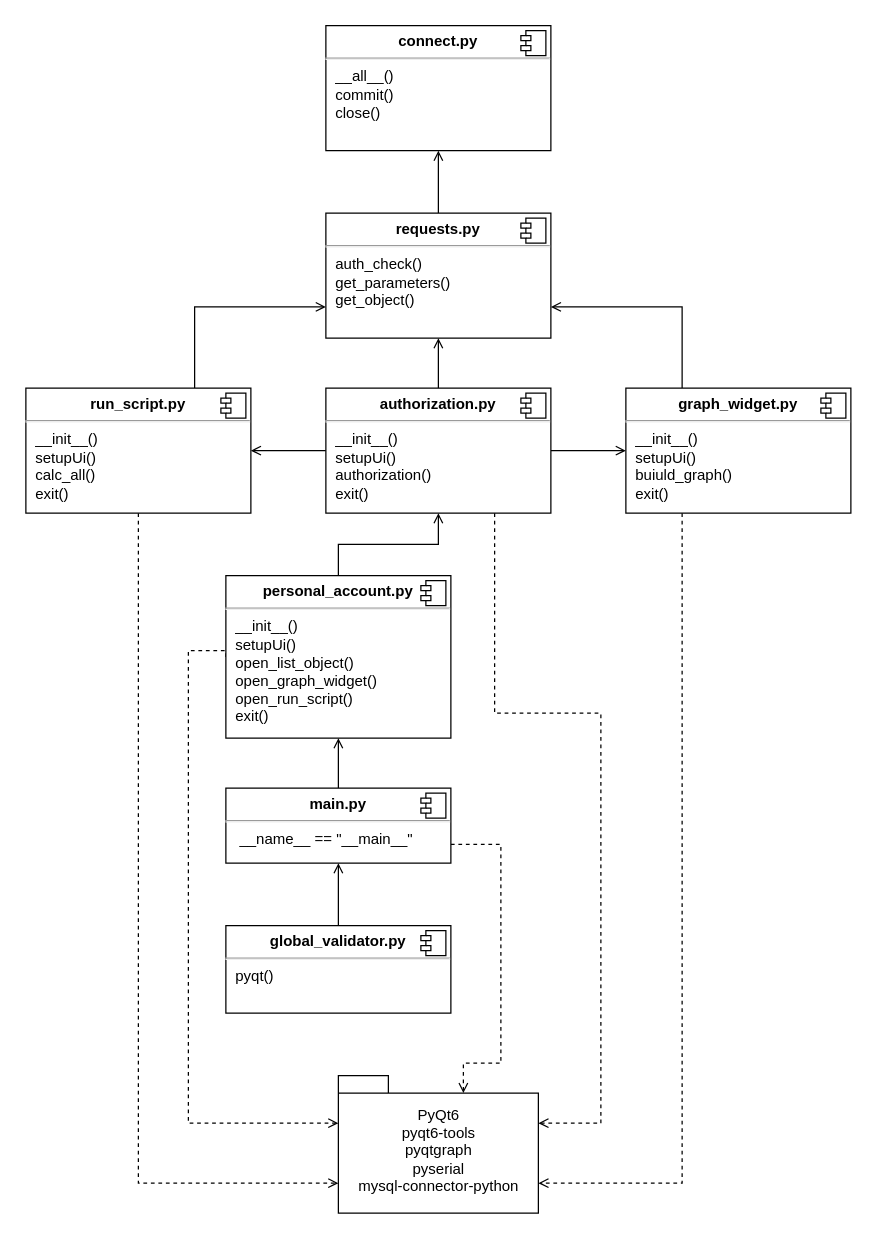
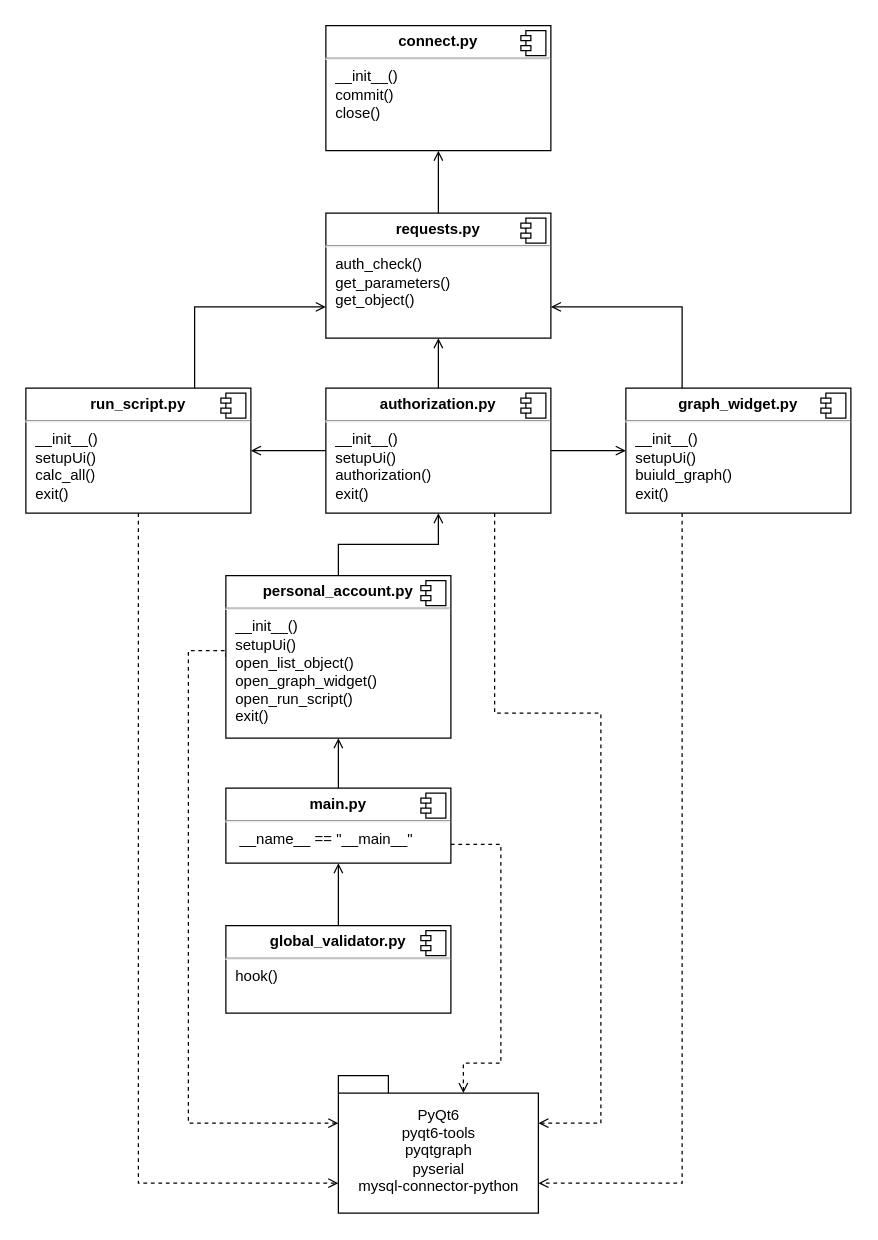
  <mxCell id="0" />
  <mxCell id="1" parent="0" />
  <mxCell id="2" style="edgeStyle=orthogonalEdgeStyle;rounded=0;orthogonalLoop=1;jettySize=auto;html=1;exitX=1;exitY=0.75;exitDx=0;exitDy=0;entryX=0;entryY=0;entryDx=100;entryDy=14;entryPerimeter=0;endArrow=open;endFill=0;dashed=1;" parent="1" source="4" target="20" edge="1"><mxGeometry relative="1" as="geometry"><Array as="points"><mxPoint x="400" y="675" /><mxPoint x="400" y="850" /><mxPoint x="370" y="850" /></Array></mxGeometry></mxCell>
  <mxCell id="3" style="edgeStyle=orthogonalEdgeStyle;rounded=0;orthogonalLoop=1;jettySize=auto;html=1;exitX=0.5;exitY=0;exitDx=0;exitDy=0;entryX=0.5;entryY=1;entryDx=0;entryDy=0;endArrow=open;endFill=0;" edge="1" parent="1" source="4" target="31"><mxGeometry relative="1" as="geometry" /></mxCell>
  <mxCell id="4" value="&lt;p style=&quot;margin:0px;margin-top:6px;text-align:center;&quot;&gt;&lt;b&gt;main.py&lt;/b&gt;&lt;/p&gt;&lt;hr&gt;&lt;p style=&quot;margin: 0px 0px 0px 8px;&quot;&gt;&amp;nbsp;__name__ == &quot;__main__&quot;&lt;br&gt;&lt;/p&gt;" style="align=left;overflow=fill;html=1;dropTarget=0;" parent="1" vertex="1"><mxGeometry x="180" y="630" width="180" height="60" as="geometry" /></mxCell>
  <mxCell id="5" value="" style="shape=component;jettyWidth=8;jettyHeight=4;" parent="4" vertex="1"><mxGeometry x="1" width="20" height="20" relative="1" as="geometry"><mxPoint x="-24" y="4" as="offset" /></mxGeometry></mxCell>
  <mxCell id="6" style="edgeStyle=orthogonalEdgeStyle;rounded=0;orthogonalLoop=1;jettySize=auto;html=1;exitX=0;exitY=0.5;exitDx=0;exitDy=0;entryX=1;entryY=0.5;entryDx=0;entryDy=0;endArrow=open;endFill=0;" parent="1" source="10" target="14" edge="1"><mxGeometry relative="1" as="geometry" /></mxCell>
  <mxCell id="7" style="edgeStyle=orthogonalEdgeStyle;rounded=0;orthogonalLoop=1;jettySize=auto;html=1;exitX=1;exitY=0.5;exitDx=0;exitDy=0;entryX=0;entryY=0.5;entryDx=0;entryDy=0;endArrow=open;endFill=0;" parent="1" source="10" target="18" edge="1"><mxGeometry relative="1" as="geometry" /></mxCell>
  <mxCell id="8" style="edgeStyle=orthogonalEdgeStyle;rounded=0;orthogonalLoop=1;jettySize=auto;html=1;exitX=0.75;exitY=1;exitDx=0;exitDy=0;dashed=1;endArrow=open;endFill=0;entryX=0;entryY=0;entryDx=160;entryDy=38;entryPerimeter=0;" parent="1" source="10" target="20" edge="1"><mxGeometry relative="1" as="geometry"><mxPoint x="490" y="720" as="targetPoint" /><Array as="points"><mxPoint x="395" y="570" /><mxPoint x="480" y="570" /><mxPoint x="480" y="898" /></Array></mxGeometry></mxCell>
  <mxCell id="9" style="edgeStyle=orthogonalEdgeStyle;rounded=0;orthogonalLoop=1;jettySize=auto;html=1;exitX=0.5;exitY=0;exitDx=0;exitDy=0;entryX=0.5;entryY=1;entryDx=0;entryDy=0;endArrow=open;endFill=0;" parent="1" source="10" target="24" edge="1"><mxGeometry relative="1" as="geometry" /></mxCell>
  <mxCell id="10" value="&lt;p style=&quot;margin:0px;margin-top:6px;text-align:center;&quot;&gt;&lt;b&gt;authorization.py&lt;/b&gt;&lt;br&gt;&lt;/p&gt;&lt;hr&gt;&lt;p style=&quot;margin:0px;margin-left:8px;&quot;&gt;__init__()&lt;/p&gt;&lt;p style=&quot;margin:0px;margin-left:8px;&quot;&gt;setupUi()&lt;/p&gt;&lt;p style=&quot;margin:0px;margin-left:8px;&quot;&gt;authorization()&lt;br&gt;&lt;/p&gt;&lt;p style=&quot;margin:0px;margin-left:8px;&quot;&gt;exit()&lt;/p&gt;&lt;p style=&quot;margin:0px;margin-left:8px;&quot;&gt;&lt;br&gt;&lt;/p&gt;" style="align=left;overflow=fill;html=1;dropTarget=0;" parent="1" vertex="1"><mxGeometry x="260" y="310" width="180" height="100" as="geometry" /></mxCell>
  <mxCell id="11" value="" style="shape=component;jettyWidth=8;jettyHeight=4;" parent="10" vertex="1"><mxGeometry x="1" width="20" height="20" relative="1" as="geometry"><mxPoint x="-24" y="4" as="offset" /></mxGeometry></mxCell>
  <mxCell id="12" style="edgeStyle=orthogonalEdgeStyle;rounded=0;orthogonalLoop=1;jettySize=auto;html=1;exitX=0.5;exitY=1;exitDx=0;exitDy=0;entryX=0;entryY=0;entryDx=0;entryDy=86;entryPerimeter=0;dashed=1;endArrow=open;endFill=0;" parent="1" source="14" target="20" edge="1"><mxGeometry relative="1" as="geometry"><Array as="points"><mxPoint x="110" y="946" /></Array></mxGeometry></mxCell>
  <mxCell id="13" style="edgeStyle=orthogonalEdgeStyle;rounded=0;orthogonalLoop=1;jettySize=auto;html=1;exitX=0.75;exitY=0;exitDx=0;exitDy=0;entryX=0;entryY=0.75;entryDx=0;entryDy=0;endArrow=open;endFill=0;" parent="1" source="14" target="24" edge="1"><mxGeometry relative="1" as="geometry" /></mxCell>
  <mxCell id="14" value="&lt;p style=&quot;margin:0px;margin-top:6px;text-align:center;&quot;&gt;&lt;b&gt;run_script.py&lt;/b&gt;&lt;br&gt;&lt;/p&gt;&lt;hr&gt;&lt;p style=&quot;border-color: var(--border-color); margin: 0px 0px 0px 8px;&quot;&gt;__init__()&lt;/p&gt;&lt;p style=&quot;border-color: var(--border-color); margin: 0px 0px 0px 8px;&quot;&gt;setupUi()&lt;/p&gt;&lt;p style=&quot;border-color: var(--border-color); margin: 0px 0px 0px 8px;&quot;&gt;calc_all()&lt;/p&gt;&lt;p style=&quot;border-color: var(--border-color); margin: 0px 0px 0px 8px;&quot;&gt;exit()&lt;/p&gt;" style="align=left;overflow=fill;html=1;dropTarget=0;" parent="1" vertex="1"><mxGeometry x="20" y="310" width="180" height="100" as="geometry" /></mxCell>
  <mxCell id="15" value="" style="shape=component;jettyWidth=8;jettyHeight=4;" parent="14" vertex="1"><mxGeometry x="1" width="20" height="20" relative="1" as="geometry"><mxPoint x="-24" y="4" as="offset" /></mxGeometry></mxCell>
  <mxCell id="16" style="edgeStyle=orthogonalEdgeStyle;rounded=0;orthogonalLoop=1;jettySize=auto;html=1;exitX=0.25;exitY=1;exitDx=0;exitDy=0;entryX=0;entryY=0;entryDx=160;entryDy=86;entryPerimeter=0;dashed=1;endArrow=open;endFill=0;" parent="1" source="18" target="20" edge="1"><mxGeometry relative="1" as="geometry" /></mxCell>
  <mxCell id="17" style="edgeStyle=orthogonalEdgeStyle;rounded=0;orthogonalLoop=1;jettySize=auto;html=1;exitX=0.25;exitY=0;exitDx=0;exitDy=0;entryX=1;entryY=0.75;entryDx=0;entryDy=0;endArrow=open;endFill=0;" parent="1" source="18" target="24" edge="1"><mxGeometry relative="1" as="geometry" /></mxCell>
  <mxCell id="18" value="&lt;p style=&quot;margin:0px;margin-top:6px;text-align:center;&quot;&gt;&lt;b&gt;graph_widget.py&lt;/b&gt;&lt;br&gt;&lt;/p&gt;&lt;hr&gt;&lt;p style=&quot;border-color: var(--border-color); margin: 0px 0px 0px 8px;&quot;&gt;__init__()&lt;/p&gt;&lt;p style=&quot;border-color: var(--border-color); margin: 0px 0px 0px 8px;&quot;&gt;setupUi()&lt;/p&gt;&lt;p style=&quot;border-color: var(--border-color); margin: 0px 0px 0px 8px;&quot;&gt;buiuld_graph()&lt;/p&gt;&lt;p style=&quot;border-color: var(--border-color); margin: 0px 0px 0px 8px;&quot;&gt;exit()&lt;/p&gt;" style="align=left;overflow=fill;html=1;dropTarget=0;" parent="1" vertex="1"><mxGeometry x="500" y="310" width="180" height="100" as="geometry" /></mxCell>
  <mxCell id="19" value="" style="shape=component;jettyWidth=8;jettyHeight=4;" parent="18" vertex="1"><mxGeometry x="1" width="20" height="20" relative="1" as="geometry"><mxPoint x="-24" y="4" as="offset" /></mxGeometry></mxCell>
  <mxCell id="20" value="&lt;span style=&quot;font-weight: normal;&quot;&gt;PyQt6&lt;br&gt;pyqt6-tools&lt;br&gt;pyqtgraph&lt;br&gt;pyserial&lt;br&gt;mysql-connector-python&lt;/span&gt;" style="shape=folder;fontStyle=1;spacingTop=10;tabWidth=40;tabHeight=14;tabPosition=left;html=1;" parent="1" vertex="1"><mxGeometry x="270" y="860" width="160" height="110" as="geometry" /></mxCell>
- <mxCell id="21" value="&lt;p style=&quot;margin:0px;margin-top:6px;text-align:center;&quot;&gt;&lt;b&gt;connect&lt;/b&gt;&lt;b style=&quot;background-color: initial;&quot;&gt;.py&lt;/b&gt;&lt;/p&gt;&lt;hr&gt;&lt;p style=&quot;border-color: var(--border-color); margin: 0px 0px 0px 8px;&quot;&gt;__all__()&lt;/p&gt;&lt;p style=&quot;border-color: var(--border-color); margin: 0px 0px 0px 8px;&quot;&gt;commit()&lt;/p&gt;&lt;p style=&quot;border-color: var(--border-color); margin: 0px 0px 0px 8px;&quot;&gt;close()&lt;/p&gt;" style="align=left;overflow=fill;html=1;dropTarget=0;" parent="1" vertex="1"><mxGeometry x="260" y="20" width="180" height="100" as="geometry" /></mxCell>
+ <mxCell id="21" value="&lt;p style=&quot;margin:0px;margin-top:6px;text-align:center;&quot;&gt;&lt;b&gt;connect&lt;/b&gt;&lt;b style=&quot;background-color: initial;&quot;&gt;.py&lt;/b&gt;&lt;/p&gt;&lt;hr&gt;&lt;p style=&quot;border-color: var(--border-color); margin: 0px 0px 0px 8px;&quot;&gt;__init__()&lt;/p&gt;&lt;p style=&quot;border-color: var(--border-color); margin: 0px 0px 0px 8px;&quot;&gt;commit()&lt;/p&gt;&lt;p style=&quot;border-color: var(--border-color); margin: 0px 0px 0px 8px;&quot;&gt;close()&lt;/p&gt;" style="align=left;overflow=fill;html=1;dropTarget=0;" parent="1" vertex="1"><mxGeometry x="260" y="20" width="180" height="100" as="geometry" /></mxCell>
  <mxCell id="22" value="" style="shape=component;jettyWidth=8;jettyHeight=4;" parent="21" vertex="1"><mxGeometry x="1" width="20" height="20" relative="1" as="geometry"><mxPoint x="-24" y="4" as="offset" /></mxGeometry></mxCell>
  <mxCell id="23" style="edgeStyle=orthogonalEdgeStyle;rounded=0;orthogonalLoop=1;jettySize=auto;html=1;exitX=0.5;exitY=0;exitDx=0;exitDy=0;entryX=0.5;entryY=1;entryDx=0;entryDy=0;endArrow=open;endFill=0;" parent="1" source="24" target="21" edge="1"><mxGeometry relative="1" as="geometry" /></mxCell>
  <mxCell id="24" value="&lt;p style=&quot;margin:0px;margin-top:6px;text-align:center;&quot;&gt;&lt;b&gt;requests&lt;/b&gt;&lt;b style=&quot;background-color: initial;&quot;&gt;.py&lt;/b&gt;&lt;/p&gt;&lt;hr&gt;&lt;p style=&quot;border-color: var(--border-color); margin: 0px 0px 0px 8px;&quot;&gt;auth_check()&lt;/p&gt;&lt;p style=&quot;border-color: var(--border-color); margin: 0px 0px 0px 8px;&quot;&gt;get_parameters()&lt;/p&gt;&lt;p style=&quot;border-color: var(--border-color); margin: 0px 0px 0px 8px;&quot;&gt;get_object()&lt;/p&gt;" style="align=left;overflow=fill;html=1;dropTarget=0;" parent="1" vertex="1"><mxGeometry x="260" y="170" width="180" height="100" as="geometry" /></mxCell>
  <mxCell id="25" value="" style="shape=component;jettyWidth=8;jettyHeight=4;" parent="24" vertex="1"><mxGeometry x="1" width="20" height="20" relative="1" as="geometry"><mxPoint x="-24" y="4" as="offset" /></mxGeometry></mxCell>
  <mxCell id="26" style="edgeStyle=orthogonalEdgeStyle;rounded=0;orthogonalLoop=1;jettySize=auto;html=1;exitX=0.5;exitY=0;exitDx=0;exitDy=0;entryX=0.5;entryY=1;entryDx=0;entryDy=0;endArrow=open;endFill=0;" parent="1" source="27" target="4" edge="1"><mxGeometry relative="1" as="geometry" /></mxCell>
- <mxCell id="27" value="&lt;p style=&quot;margin:0px;margin-top:6px;text-align:center;&quot;&gt;&lt;b&gt;global_validator&lt;/b&gt;&lt;b style=&quot;background-color: initial;&quot;&gt;.py&lt;/b&gt;&lt;/p&gt;&lt;hr&gt;&lt;p style=&quot;border-color: var(--border-color); margin: 0px 0px 0px 8px;&quot;&gt;pyqt()&lt;/p&gt;" style="align=left;overflow=fill;html=1;dropTarget=0;" parent="1" vertex="1"><mxGeometry x="180" y="740" width="180" height="70" as="geometry" /></mxCell>
+ <mxCell id="27" value="&lt;p style=&quot;margin:0px;margin-top:6px;text-align:center;&quot;&gt;&lt;b&gt;global_validator&lt;/b&gt;&lt;b style=&quot;background-color: initial;&quot;&gt;.py&lt;/b&gt;&lt;/p&gt;&lt;hr&gt;&lt;p style=&quot;border-color: var(--border-color); margin: 0px 0px 0px 8px;&quot;&gt;hook()&lt;/p&gt;" style="align=left;overflow=fill;html=1;dropTarget=0;" parent="1" vertex="1"><mxGeometry x="180" y="740" width="180" height="70" as="geometry" /></mxCell>
  <mxCell id="28" value="" style="shape=component;jettyWidth=8;jettyHeight=4;" parent="27" vertex="1"><mxGeometry x="1" width="20" height="20" relative="1" as="geometry"><mxPoint x="-24" y="4" as="offset" /></mxGeometry></mxCell>
  <mxCell id="29" style="edgeStyle=orthogonalEdgeStyle;rounded=0;orthogonalLoop=1;jettySize=auto;html=1;exitX=0.5;exitY=0;exitDx=0;exitDy=0;entryX=0.5;entryY=1;entryDx=0;entryDy=0;endArrow=open;endFill=0;" edge="1" parent="1" source="31" target="10"><mxGeometry relative="1" as="geometry" /></mxCell>
  <mxCell id="30" style="edgeStyle=orthogonalEdgeStyle;rounded=0;orthogonalLoop=1;jettySize=auto;html=1;exitX=0;exitY=0.5;exitDx=0;exitDy=0;entryX=0;entryY=0;entryDx=0;entryDy=38;entryPerimeter=0;endArrow=open;endFill=0;dashed=1;" edge="1" parent="1" source="31" target="20"><mxGeometry relative="1" as="geometry"><Array as="points"><mxPoint x="150" y="520" /><mxPoint x="150" y="898" /></Array></mxGeometry></mxCell>
  <mxCell id="31" value="&lt;p style=&quot;margin:0px;margin-top:6px;text-align:center;&quot;&gt;&lt;b&gt;personal_account&lt;/b&gt;&lt;b style=&quot;background-color: initial;&quot;&gt;.py&lt;/b&gt;&lt;/p&gt;&lt;hr&gt;&lt;p style=&quot;border-color: var(--border-color); margin: 0px 0px 0px 8px;&quot;&gt;__init__()&lt;/p&gt;&lt;p style=&quot;border-color: var(--border-color); margin: 0px 0px 0px 8px;&quot;&gt;setupUi()&lt;/p&gt;&lt;p style=&quot;border-color: var(--border-color); margin: 0px 0px 0px 8px;&quot;&gt;open_list_object()&lt;/p&gt;&lt;p style=&quot;border-color: var(--border-color); margin: 0px 0px 0px 8px;&quot;&gt;open_graph_widget()&lt;/p&gt;&lt;p style=&quot;border-color: var(--border-color); margin: 0px 0px 0px 8px;&quot;&gt;open_run_script()&lt;/p&gt;&lt;p style=&quot;border-color: var(--border-color); margin: 0px 0px 0px 8px;&quot;&gt;exit()&lt;/p&gt;" style="align=left;overflow=fill;html=1;dropTarget=0;" vertex="1" parent="1"><mxGeometry x="180" y="460" width="180" height="130" as="geometry" /></mxCell>
  <mxCell id="32" value="" style="shape=component;jettyWidth=8;jettyHeight=4;" vertex="1" parent="31"><mxGeometry x="1" width="20" height="20" relative="1" as="geometry"><mxPoint x="-24" y="4" as="offset" /></mxGeometry></mxCell>
